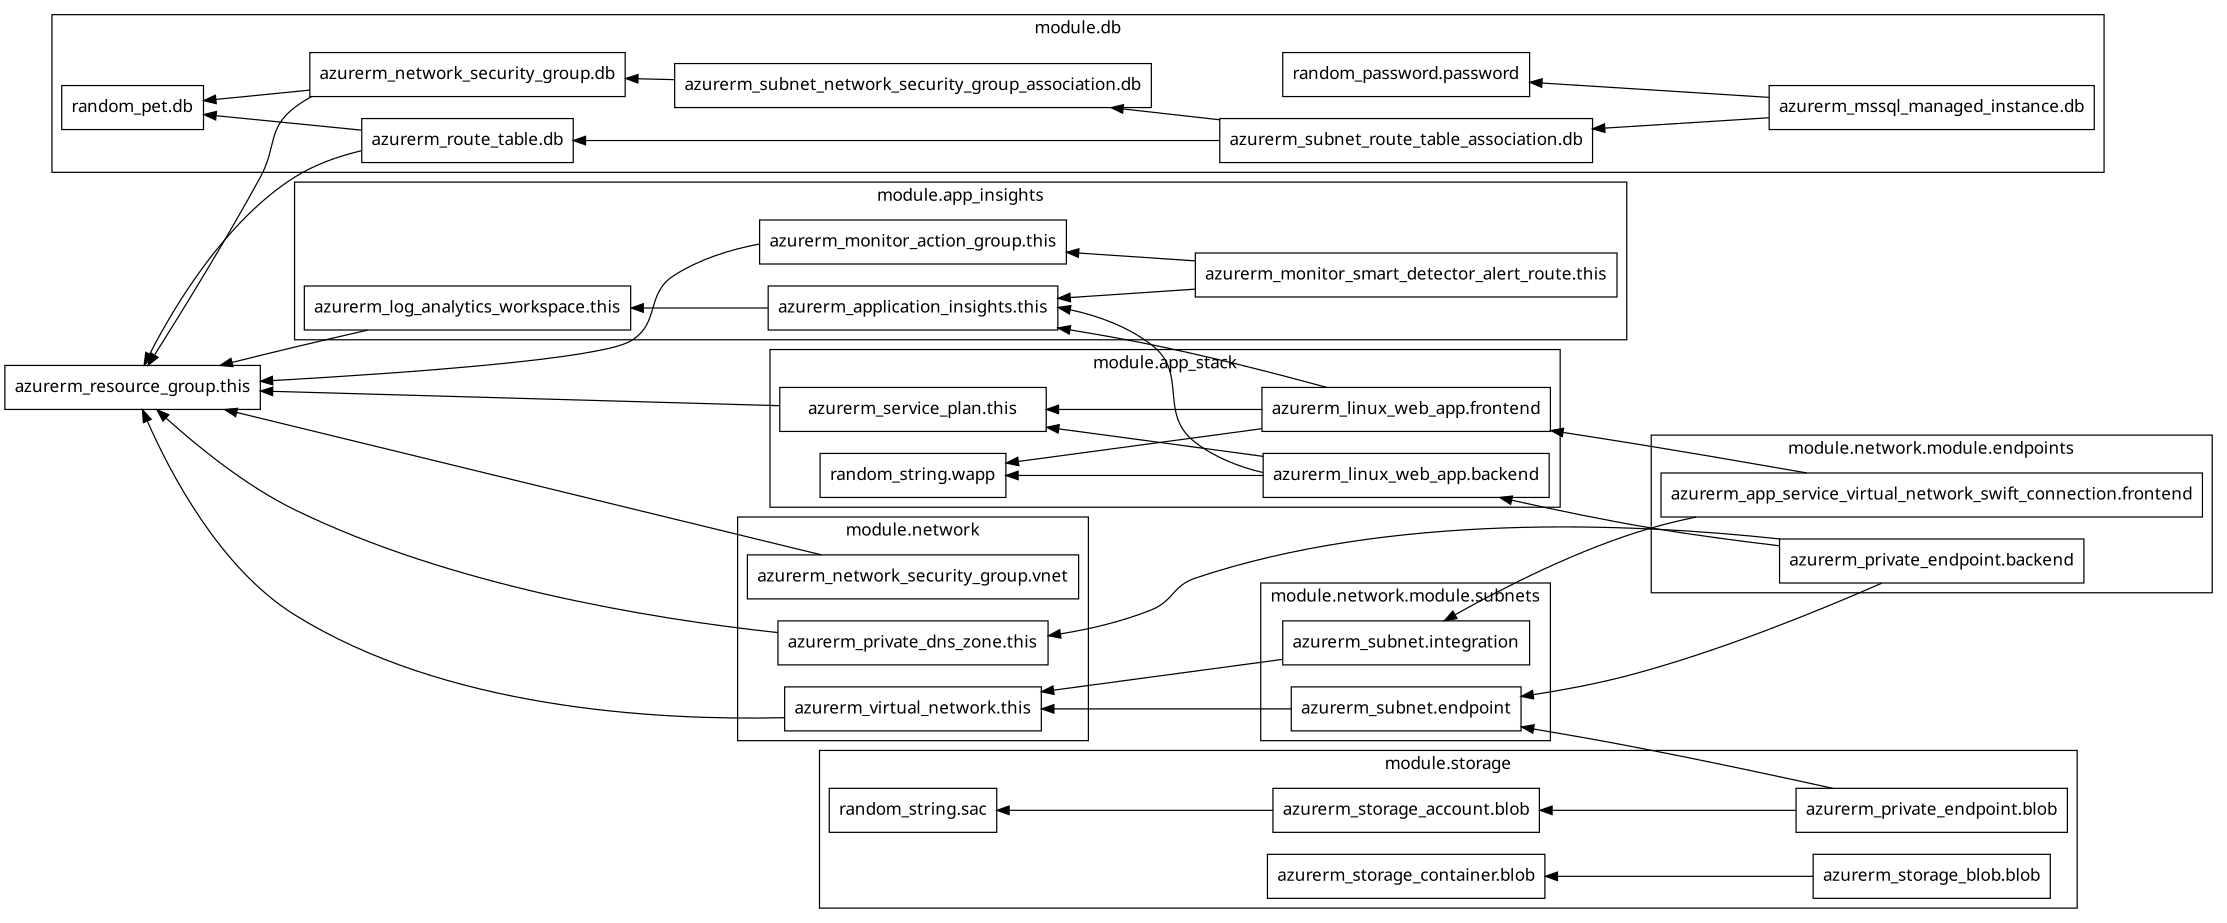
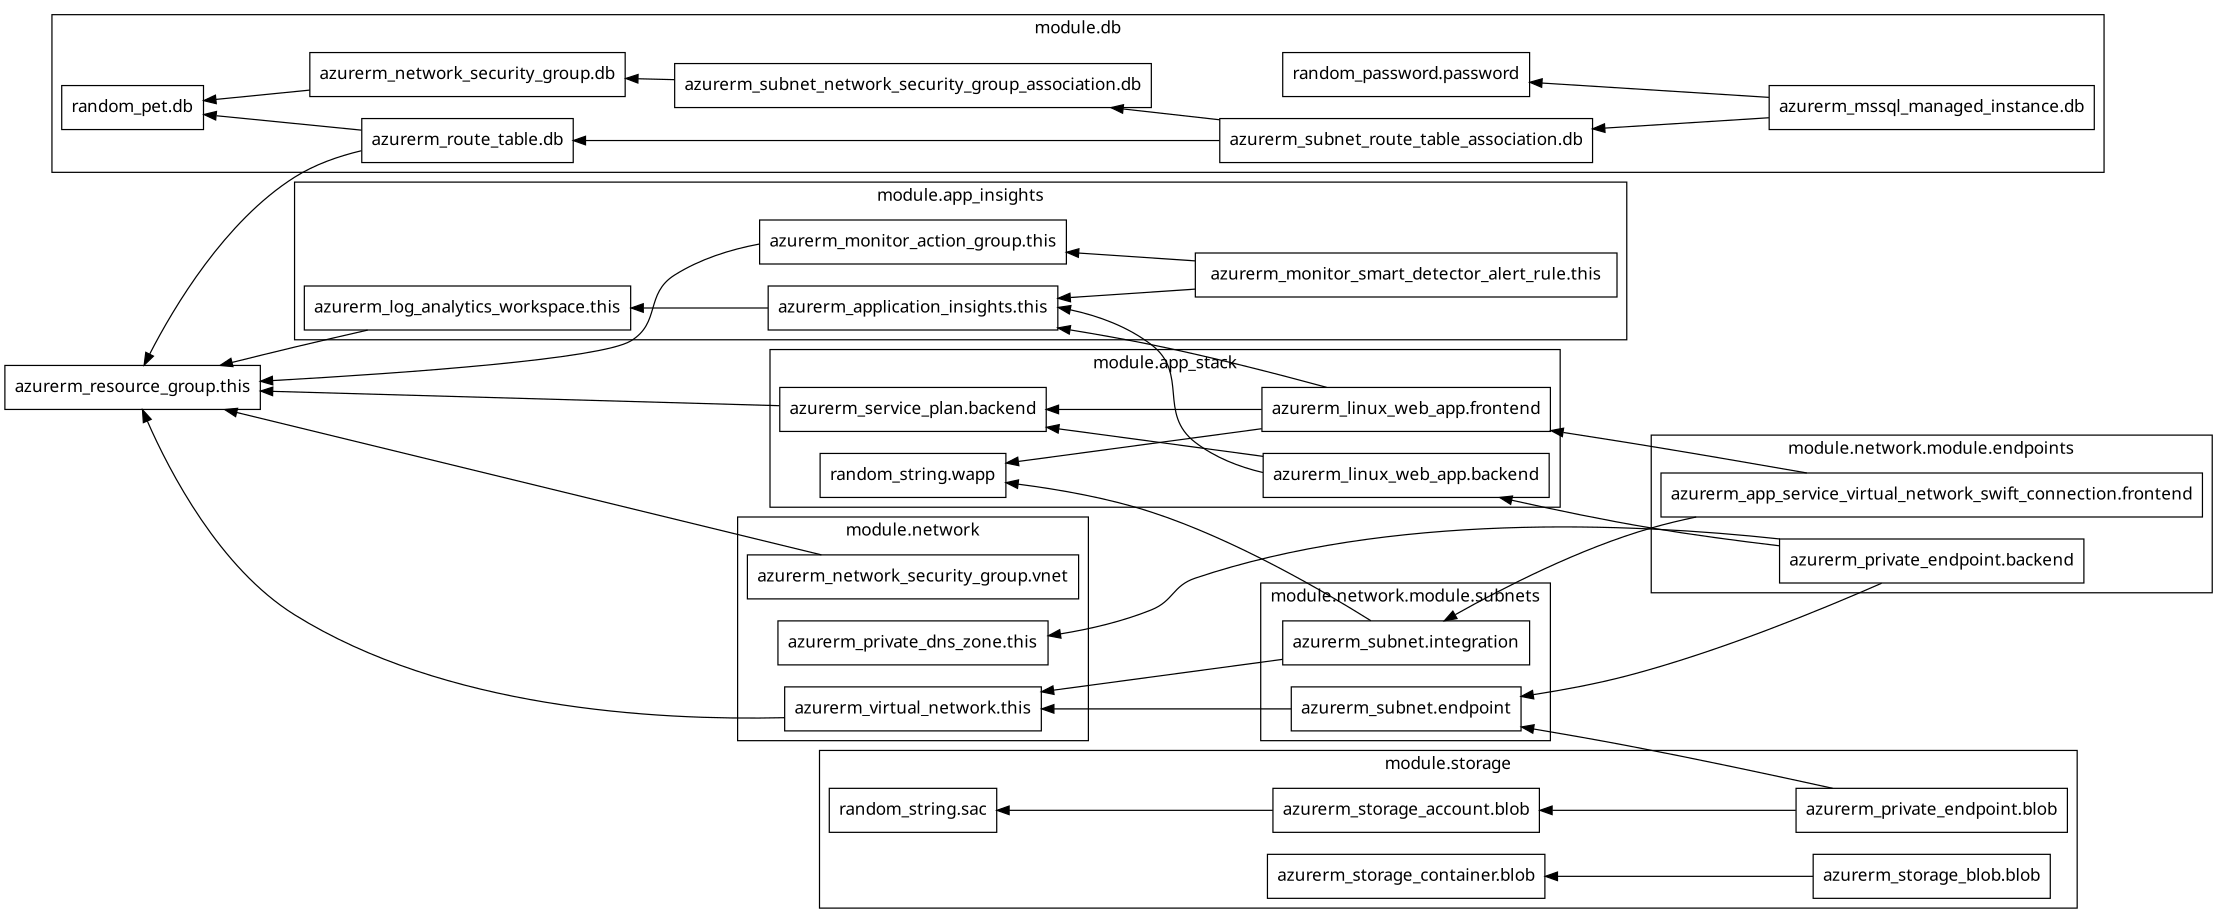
  digraph {
    rankdir=RL
    node [fontname="sans-serif" shape=rect]
    n1 [label="azurerm_linux_web_app.backend"]
    n2 [label="azurerm_linux_web_app.frontend"]
-   n3 [label="azurerm_service_plan.this"]
+   n3 [label="azurerm_service_plan.backend"]
    n4 [label="random_string.wapp"]
    n5 [label="azurerm_application_insights.this"]
    n6 [label="azurerm_log_analytics_workspace.this"]
    n7 [label="azurerm_monitor_action_group.this"]
-   n8 [label="azurerm_monitor_smart_detector_alert_route.this"]
+   n8 [label="azurerm_monitor_smart_detector_alert_rule.this"]
    n9 [label="azurerm_mssql_managed_instance.db"]
    n10 [label="azurerm_network_security_group.db"]
    n11 [label="azurerm_route_table.db"]
    n12 [label="azurerm_subnet_network_security_group_association.db"]
    n13 [label="azurerm_subnet_route_table_association.db"]
    n14 [label="random_password.password"]
    n15 [label="random_pet.db"]
    n16 [label="azurerm_network_security_group.vnet"]
    n17 [label="azurerm_private_dns_zone.this"]
    n18 [label="azurerm_virtual_network.this"]
    n19 [label="azurerm_app_service_virtual_network_swift_connection.frontend"]
    n20 [label="azurerm_private_endpoint.backend"]
    n21 [label="azurerm_subnet.endpoint"]
    n22 [label="azurerm_subnet.integration"]
    n23 [label="azurerm_private_endpoint.blob"]
    n24 [label="azurerm_storage_account.blob"]
    n25 [label="azurerm_storage_blob.blob"]
    n26 [label="azurerm_storage_container.blob"]
    n27 [label="random_string.sac"]
    n28 [label="azurerm_resource_group.this"]
    subgraph cluster_1 {
      fontname="sans-serif"
      label="module.app_stack"
      n1
      n2
      n3
      n4
    }
    subgraph cluster_2 {
      fontname="sans-serif"
      label="module.app_insights"
      n5
      n6
      n7
      n8
    }
    subgraph cluster_3 {
      fontname="sans-serif"
      label="module.db"
      n9
      n10
      n11
      n12
      n13
      n14
      n15
    }
    subgraph cluster_4 {
      fontname="sans-serif"
      label="module.network"
      n16
      n17
      n18
    }
    subgraph cluster_5 {
      fontname="sans-serif"
      label="module.network.module.endpoints"
      n19
      n20
    }
    subgraph cluster_6 {
      fontname="sans-serif"
      label="module.network.module.subnets"
      n21
      n22
    }
    subgraph cluster_7 {
      fontname="sans-serif"
      label="module.storage"
      n23
      n24
      n25
      n26
      n27
    }
    n1 -> n3
-   n1 -> n4
+   n22 -> n4
    n1 -> n5
    n2 -> n3
    n2 -> n4
    n2 -> n5
    n3 -> n28
    n5 -> n6
    n6 -> n28
    n7 -> n28
    n8 -> n5
    n8 -> n7
    n9 -> n13
    n9 -> n14
    n10 -> n15
-   n10 -> n28
    n11 -> n15
    n11 -> n28
    n12 -> n10
    n13 -> n11
    n13 -> n12
    n16 -> n28
-   n17 -> n28
    n18 -> n28
    n19 -> n2
    n19 -> n22
    n20 -> n1
    n20 -> n17
    n20 -> n21
    n21 -> n18
    n22 -> n18
    n23 -> n21
    n23 -> n24
    n24 -> n27
    n25 -> n26
  }
